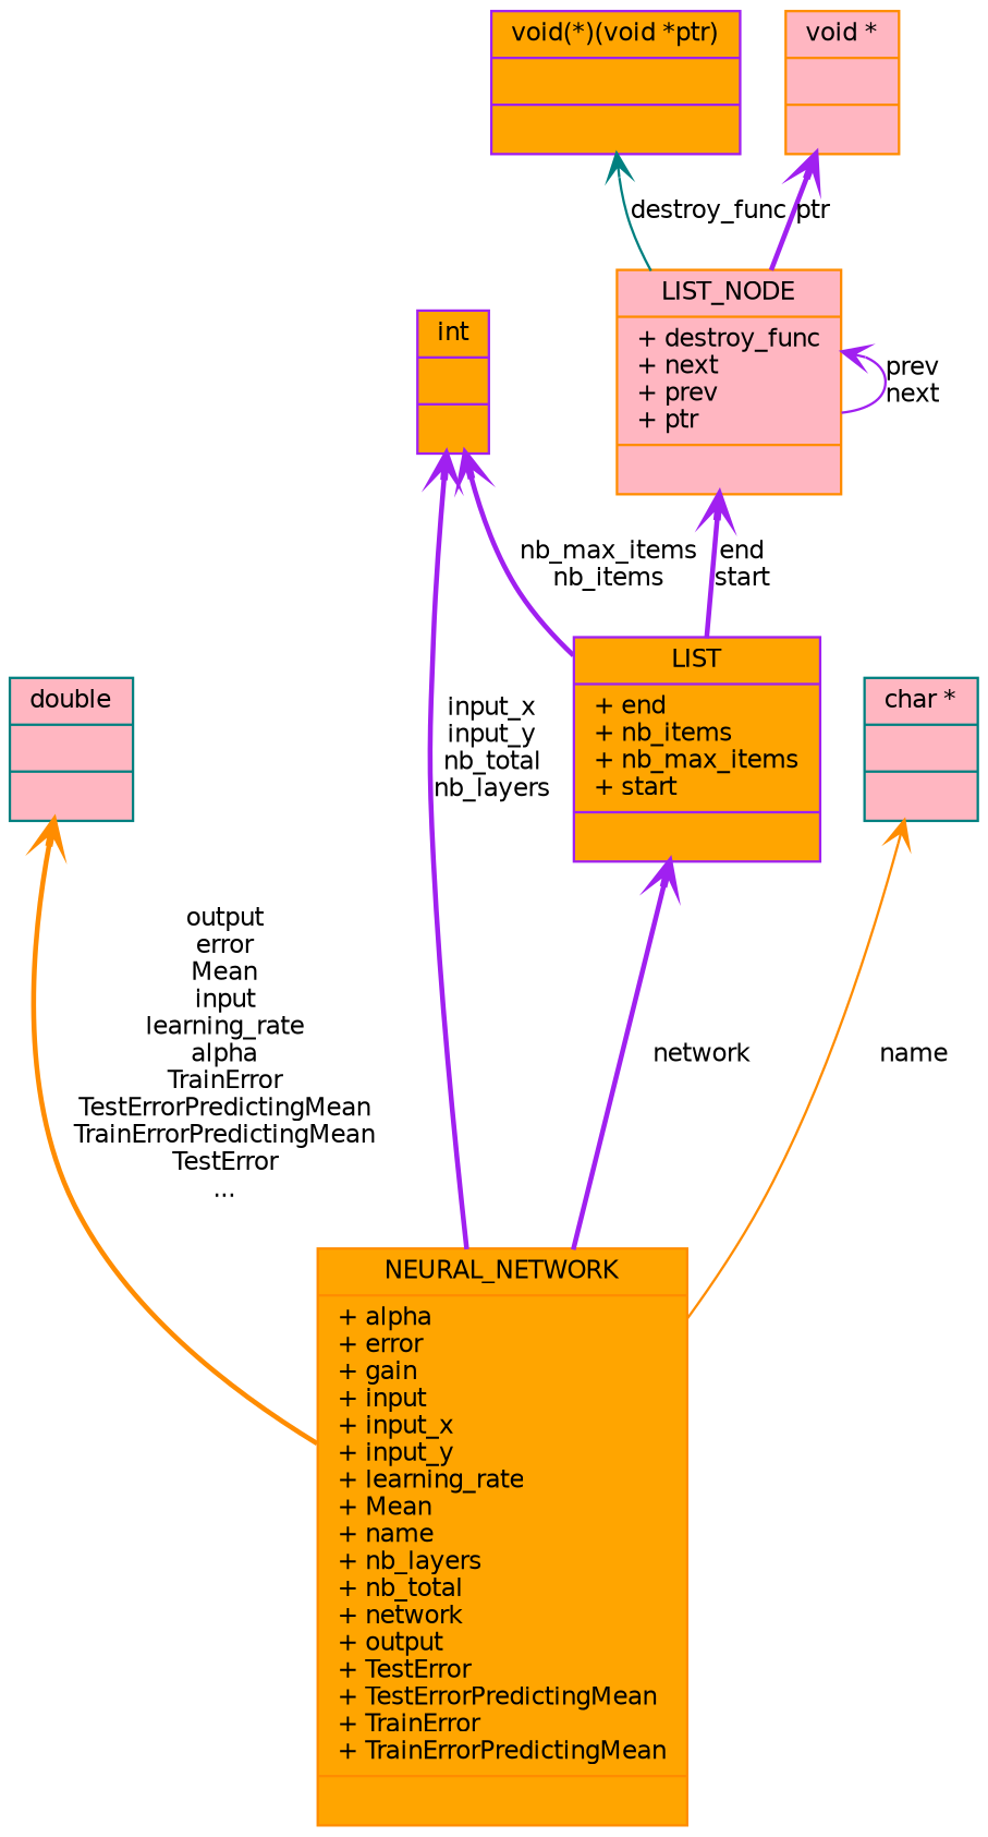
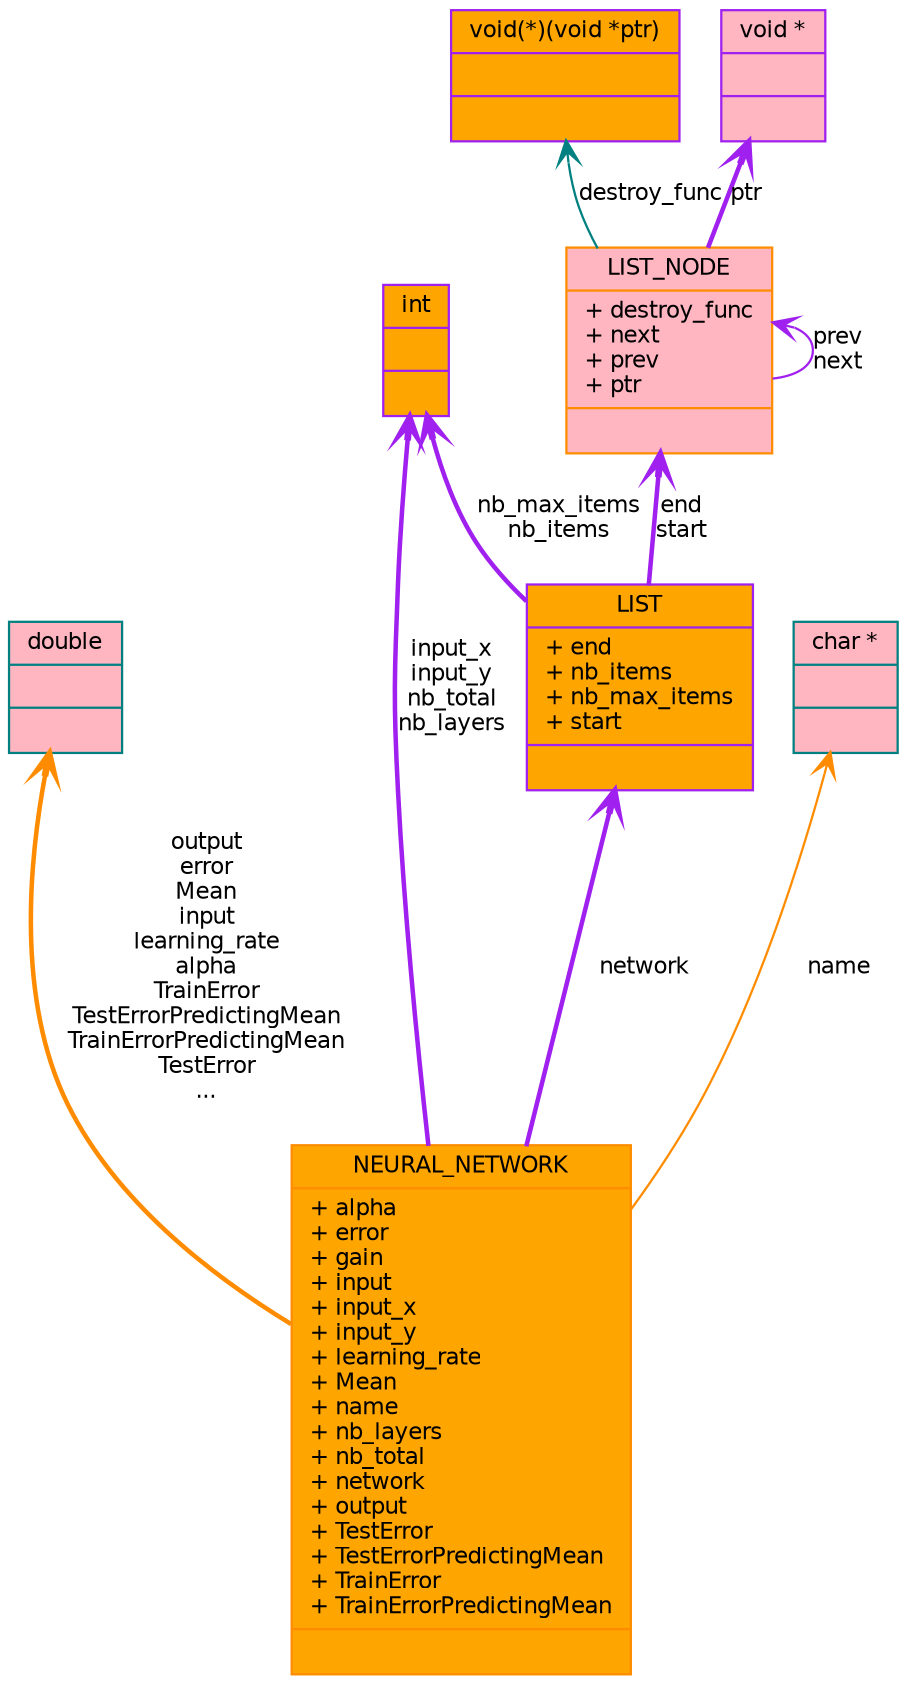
  digraph {
    node [color=purple fillcolor=orange fontname=Helvetica fontsize=10 shape=record style=filled]
    edge [arrowtail=open color=purple dir=back fontname=Helvetica fontsize=10 labelfontname=Helvetica labelfontsize=10 style=bold]
    n1 [color=darkorange fontcolor=black height=0.2 label="{NEURAL_NETWORK\n|+ alpha\l+ error\l+ gain\l+ input\l+ input_x\l+ input_y\l+ learning_rate\l+ Mean\l+ name\l+ nb_layers\l+ nb_total\l+ network\l+ output\l+ TestError\l+ TestErrorPredictingMean\l+ TrainError\l+ TrainErrorPredictingMean\l|}" width=0.4]
    n2 [color=teal fillcolor=lightpink height=0.2 label="{double\n||}" width=0.4]
    n3 [height=0.2 label="{int\n||}" width=0.4]
    n4 [height=0.2 label="{LIST\n|+ end\l+ nb_items\l+ nb_max_items\l+ start\l|}" width=0.4]
    n5 [color=darkorange fillcolor=lightpink height=0.2 label="{LIST_NODE\n|+ destroy_func\l+ next\l+ prev\l+ ptr\l|}" width=0.4]
    n6 [height=0.2 label="{void(*)(void *ptr)\n||}" width=0.4]
-   n7 [color=darkorange fillcolor=lightpink height=0.2 label="{void *\n||}" width=0.4]
+   n7 [fillcolor=lightpink height=0.2 label="{void *\n||}" width=0.4]
    n8 [color=teal fillcolor=lightpink height=0.2 label="{char *\n||}" width=0.4]
    n2 -> n1 [color=darkorange label="output\nerror\nMean\ninput\nlearning_rate\nalpha\nTrainError\nTestErrorPredictingMean\nTrainErrorPredictingMean\nTestError\n..."]
    n3 -> n1 [label="input_x\ninput_y\nnb_total\nnb_layers"]
    n3 -> n4 [label="nb_max_items\nnb_items"]
    n4 -> n1 [label=network]
    n5 -> n4 [label="end\nstart"]
    n5 -> n5 [label="prev\nnext" style=solid]
    n6 -> n5 [color=teal label=destroy_func style=solid]
    n7 -> n5 [label=ptr]
    n8 -> n1 [color=darkorange label=name style=solid]
  }
